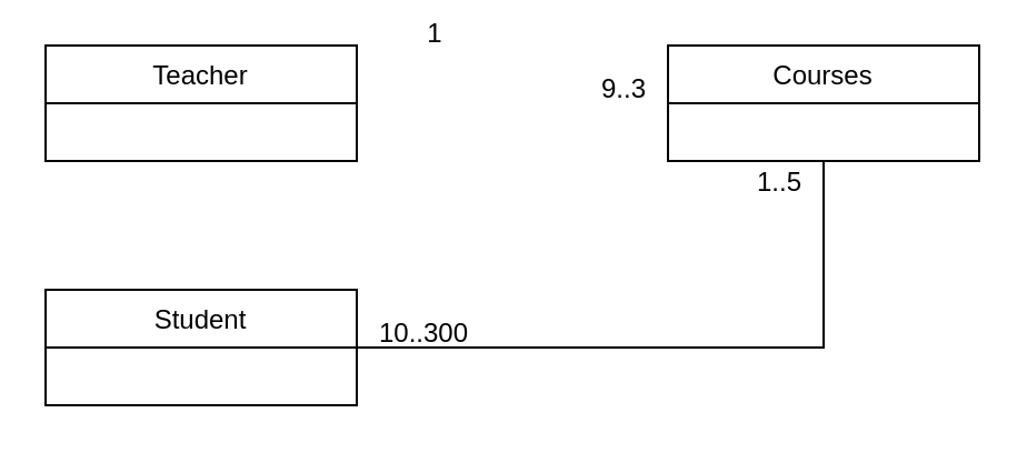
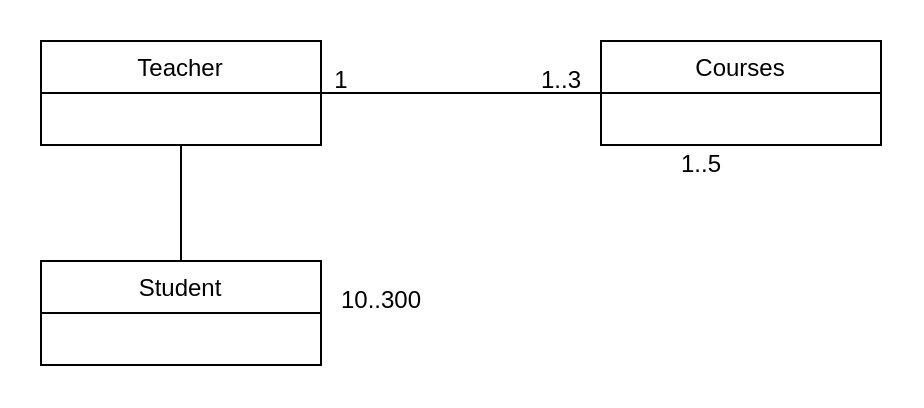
  <mxCell id="0" />
  <mxCell id="1" parent="0" />
+ <mxCell id="2" style="edgeStyle=orthogonalEdgeStyle;rounded=0;orthogonalLoop=1;jettySize=auto;html=1;entryX=0;entryY=0.5;entryDx=0;entryDy=0;endArrow=none;endFill=0;" edge="1" parent="1" source="3" target="4"><mxGeometry relative="1" as="geometry" /></mxCell>
  <mxCell id="3" value="Teacher" style="swimlane;fontStyle=0;childLayout=stackLayout;horizontal=1;startSize=26;fillColor=none;horizontalStack=0;resizeParent=1;resizeParentMax=0;resizeLast=0;collapsible=1;marginBottom=0;" vertex="1" parent="1"><mxGeometry x="20" y="20" width="140" height="52" as="geometry" /></mxCell>
  <mxCell id="4" value="Courses" style="swimlane;fontStyle=0;childLayout=stackLayout;horizontal=1;startSize=26;fillColor=none;horizontalStack=0;resizeParent=1;resizeParentMax=0;resizeLast=0;collapsible=1;marginBottom=0;" vertex="1" parent="1"><mxGeometry x="300" y="20" width="140" height="52" as="geometry" /></mxCell>
- <mxCell id="5" style="edgeStyle=orthogonalEdgeStyle;rounded=0;orthogonalLoop=1;jettySize=auto;html=1;entryX=0.5;entryY=1;entryDx=0;entryDy=0;endArrow=none;endFill=0;" edge="1" parent="1" source="6" target="4"><mxGeometry relative="1" as="geometry" /></mxCell>
+ <mxCell id="5" style="edgeStyle=orthogonalEdgeStyle;rounded=0;orthogonalLoop=1;jettySize=auto;html=1;endArrow=none;endFill=0;" edge="1" parent="1" source="6" target="3"><mxGeometry relative="1" as="geometry" /></mxCell>
  <mxCell id="6" value="Student" style="swimlane;fontStyle=0;childLayout=stackLayout;horizontal=1;startSize=26;fillColor=none;horizontalStack=0;resizeParent=1;resizeParentMax=0;resizeLast=0;collapsible=1;marginBottom=0;" vertex="1" parent="1"><mxGeometry x="20" y="130" width="140" height="52" as="geometry" /></mxCell>
- <mxCell id="7" value="1" style="text;html=1;align=center;verticalAlign=middle;resizable=0;points=[];autosize=1;" vertex="1" parent="1"><mxGeometry x="185" y="5" width="20" height="20" as="geometry" /></mxCell>
- <mxCell id="8" value="9..3" style="text;html=1;align=center;verticalAlign=middle;resizable=0;points=[];autosize=1;" vertex="1" parent="1"><mxGeometry x="260" y="30" width="40" height="20" as="geometry" /></mxCell>
+ <mxCell id="7" value="1" style="text;html=1;align=center;verticalAlign=middle;resizable=0;points=[];autosize=1;" vertex="1" parent="1"><mxGeometry x="160" y="30" width="20" height="20" as="geometry" /></mxCell>
+ <mxCell id="8" value="1..3" style="text;html=1;align=center;verticalAlign=middle;resizable=0;points=[];autosize=1;" vertex="1" parent="1"><mxGeometry x="260" y="30" width="40" height="20" as="geometry" /></mxCell>
  <mxCell id="9" value="1..5" style="text;html=1;align=center;verticalAlign=middle;resizable=0;points=[];autosize=1;" vertex="1" parent="1"><mxGeometry x="330" y="72" width="40" height="20" as="geometry" /></mxCell>
  <mxCell id="10" value="10..300" style="text;html=1;align=center;verticalAlign=middle;resizable=0;points=[];autosize=1;" vertex="1" parent="1"><mxGeometry x="160" y="140" width="60" height="20" as="geometry" /></mxCell>
